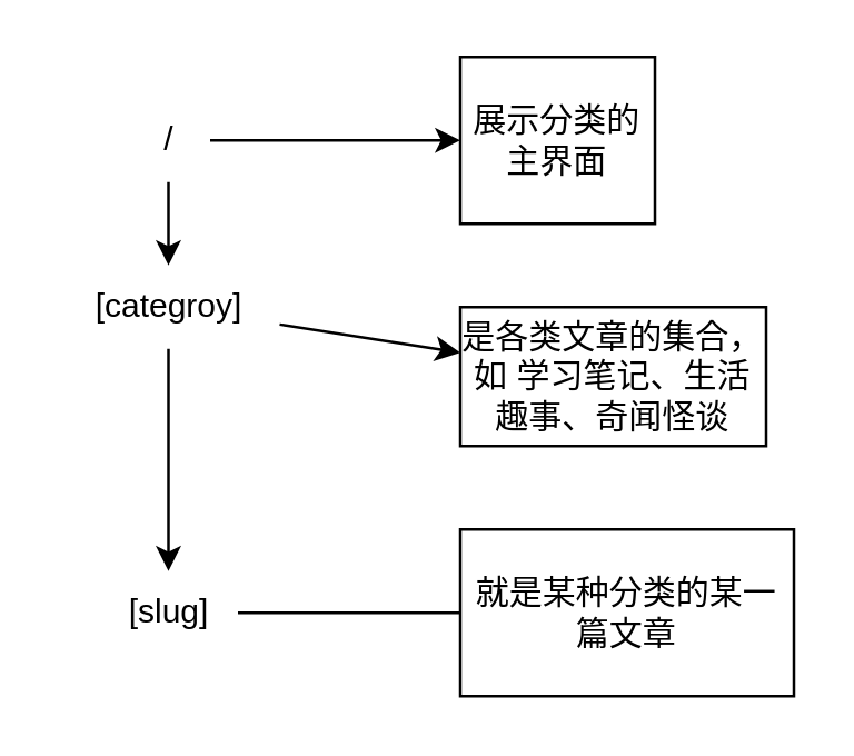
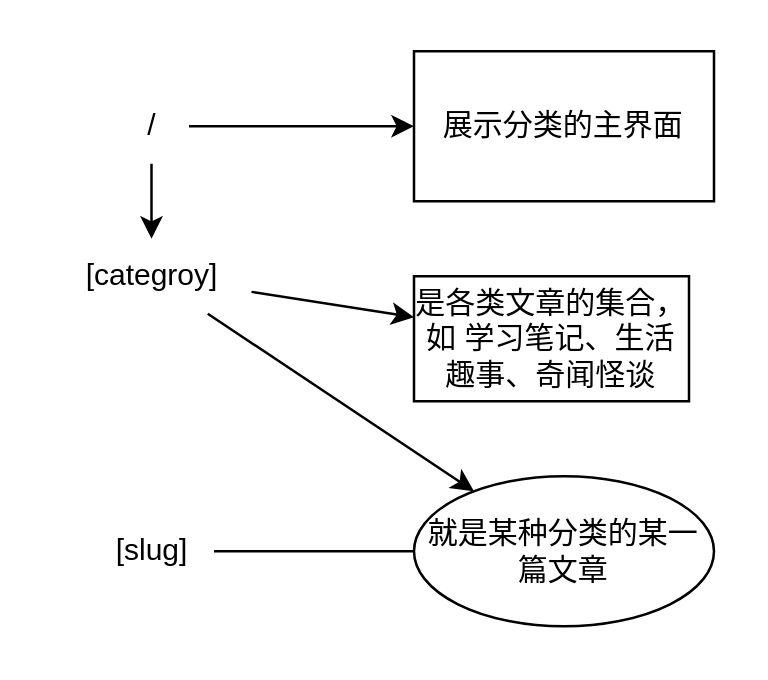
  <mxCell id="0" />
  <mxCell id="1" parent="0" />
  <mxCell id="2" value="" style="edgeStyle=none;html=1;" edge="1" parent="1" source="4" target="12"><mxGeometry relative="1" as="geometry"><mxPoint x="200" y="50" as="targetPoint" /></mxGeometry></mxCell>
  <mxCell id="3" value="" style="edgeStyle=none;html=1;" edge="1" parent="1" source="4" target="7"><mxGeometry relative="1" as="geometry" /></mxCell>
  <mxCell id="4" value="/" style="text;html=1;align=center;verticalAlign=middle;resizable=0;points=[];autosize=1;strokeColor=none;fillColor=none;" vertex="1" parent="1"><mxGeometry x="45" y="35" width="30" height="30" as="geometry" /></mxCell>
  <mxCell id="5" value="" style="edgeStyle=none;html=1;" edge="1" parent="1" source="7" target="8"><mxGeometry relative="1" as="geometry" /></mxCell>
- <mxCell id="6" value="" style="edgeStyle=none;html=1;" edge="1" parent="1" source="7" target="10"><mxGeometry relative="1" as="geometry" /></mxCell>
+ <mxCell id="6" value="" style="edgeStyle=none;html=1;" edge="1" parent="1" source="7" target="11"><mxGeometry relative="1" as="geometry" /></mxCell>
  <mxCell id="7" value="[categroy]" style="text;html=1;align=center;verticalAlign=middle;resizable=0;points=[];autosize=1;strokeColor=none;fillColor=none;" vertex="1" parent="1"><mxGeometry x="20" y="95" width="80" height="30" as="geometry" /></mxCell>
  <mxCell id="8" value="是各类文章的集合，如 学习笔记、生活趣事、奇闻怪谈" style="whiteSpace=wrap;html=1;" vertex="1" parent="1"><mxGeometry x="165" y="110" width="110" height="50" as="geometry" /></mxCell>
  <mxCell id="9" value="" style="edgeStyle=none;html=1;endArrow=none;" edge="1" parent="1" source="10" target="11"><mxGeometry relative="1" as="geometry" /></mxCell>
  <mxCell id="10" value="[slug]" style="text;html=1;align=center;verticalAlign=middle;resizable=0;points=[];autosize=1;strokeColor=none;fillColor=none;" vertex="1" parent="1"><mxGeometry x="35" y="205" width="50" height="30" as="geometry" /></mxCell>
- <mxCell id="11" value="就是某种分类的某一篇文章" style="whiteSpace=wrap;html=1;" vertex="1" parent="1"><mxGeometry x="165" y="190" width="120" height="60" as="geometry" /></mxCell>
- <mxCell id="12" value="展示分类的主界面" style="rounded=0;whiteSpace=wrap;html=1;" vertex="1" parent="1"><mxGeometry x="165" y="20" width="70" height="60" as="geometry" /></mxCell>
+ <mxCell id="11" value="就是某种分类的某一篇文章" style="ellipse;whiteSpace=wrap;html=1;" vertex="1" parent="1"><mxGeometry x="165" y="190" width="120" height="60" as="geometry" /></mxCell>
+ <mxCell id="12" value="展示分类的主界面" style="rounded=0;whiteSpace=wrap;html=1;" vertex="1" parent="1"><mxGeometry x="165" y="20" width="120" height="60" as="geometry" /></mxCell>
